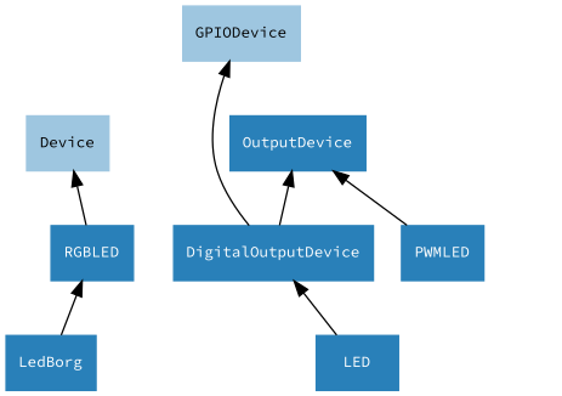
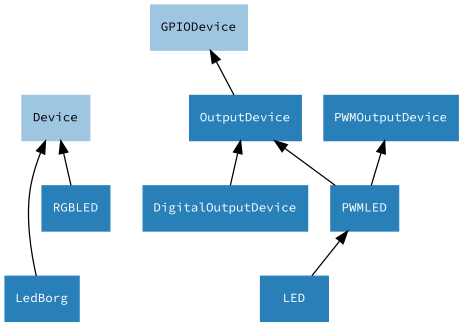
  digraph {
    fontname="Source Code Pro"
    rankdir=BT
    node [color="#2980b9" fontcolor="#ffffff" fontname="Source Code Pro" fontsize=10 shape=rect style=filled]
    edge [fontname="Source Code Pro"]
    Device [color="#9ec6e0" fontcolor="#000000"]
    GPIODevice [color="#9ec6e0" fontcolor="#000000"]
    OutputDevice
    DigitalOutputDevice
    LED
    PWMLED
+   PWMOutputDevice
    RGBLED
    LedBorg
-   DigitalOutputDevice -> GPIODevice
+   OutputDevice -> GPIODevice
    DigitalOutputDevice -> OutputDevice
-   LED -> DigitalOutputDevice
+   LED -> PWMLED
    PWMLED -> OutputDevice
+   PWMLED -> PWMOutputDevice
    RGBLED -> Device
-   LedBorg -> RGBLED
+   LedBorg -> Device
  }
